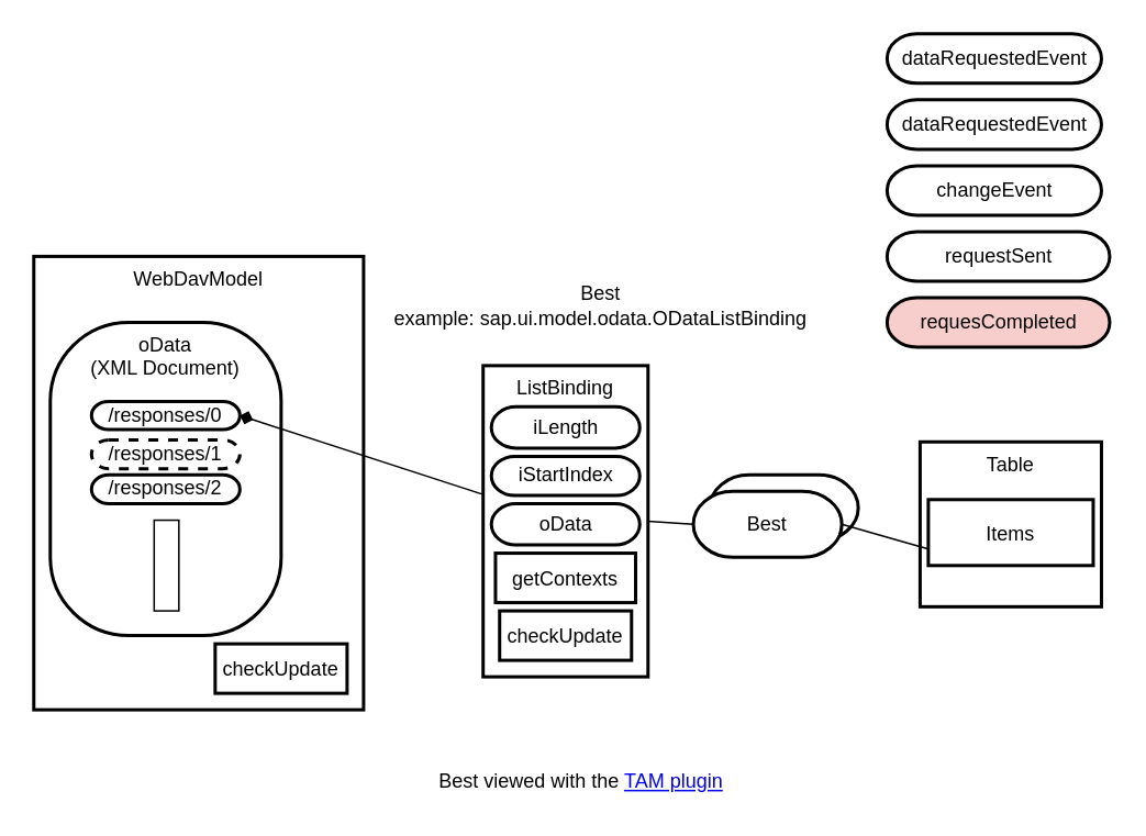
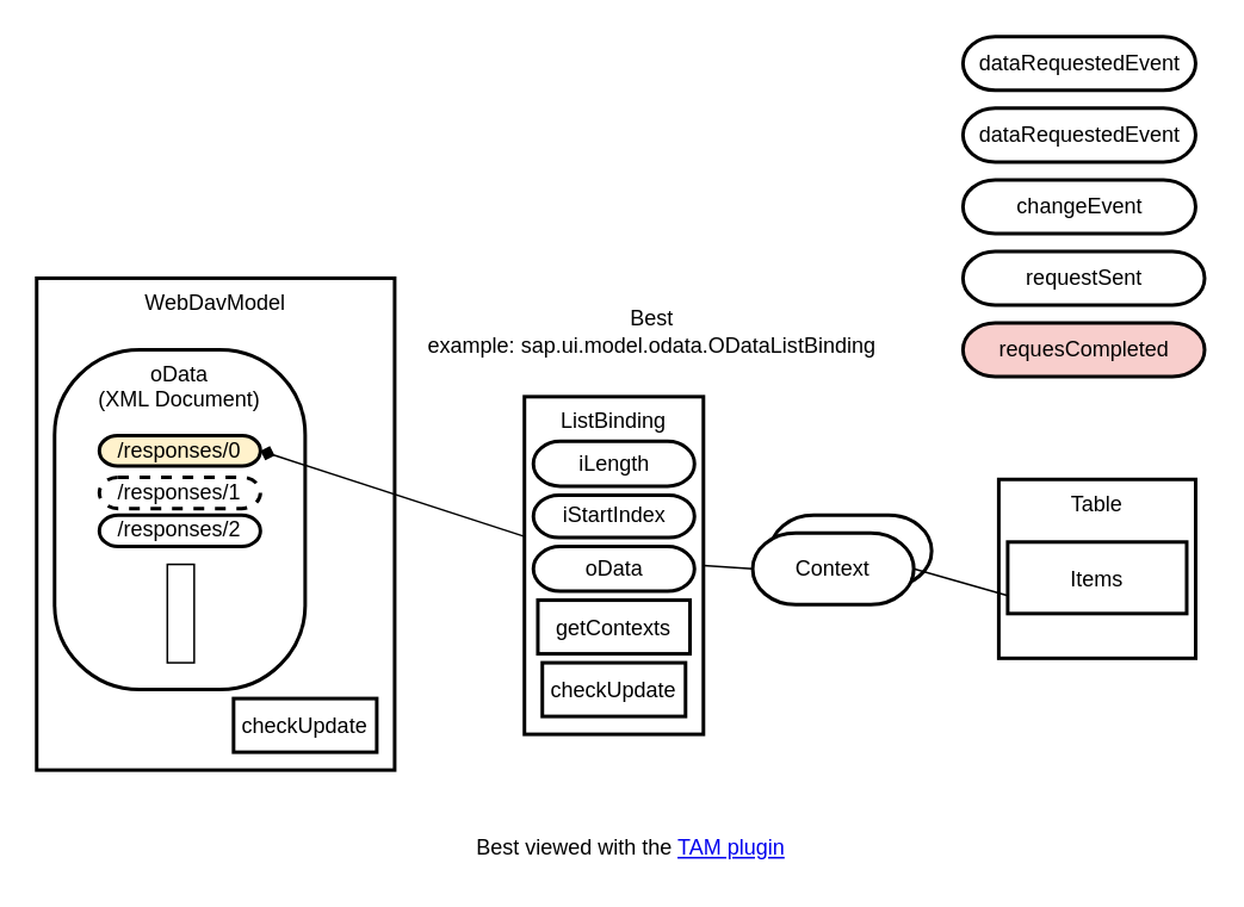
  <mxCell id="0" />
  <mxCell id="1" parent="0" />
  <mxCell id="2" value="WebDavModel" style="shape=agent;offsetSize=8;strokeWidth=2;verticalAlign=top;" vertex="1" parent="1"><mxGeometry x="20" y="155" width="200" height="275" as="geometry" /></mxCell>
  <mxCell id="3" value="Best viewed with the &lt;a href=&quot;https://github.com/ariel-bentu/tam-drawio&quot;&gt;TAM plugin&lt;/a&gt;" style="text;html=1;shape=tamPluginMissing;" vertex="1" connectable="0" parent="1"><mxGeometry x="263.75" y="460" width="200" height="25" as="geometry" /></mxCell>
  <mxCell id="4" value="oData&lt;div&gt;(XML Document)&lt;/div&gt;" style="rounded=1;whiteSpace=wrap;html=1;arcSize=34;strokeWidth=2;verticalAlign=top;" vertex="1" parent="1"><mxGeometry x="30" y="195" width="140" height="190" as="geometry" /></mxCell>
  <mxCell id="5" value="Table" style="shape=agent;offsetSize=8;strokeWidth=2;verticalAlign=top;" vertex="1" parent="1"><mxGeometry x="557.5" y="267.5" width="110" height="100" as="geometry" /></mxCell>
  <mxCell id="6" value="Items" style="shape=agent;offsetSize=8;strokeWidth=2;multiple=true;" vertex="1" parent="1"><mxGeometry x="562.5" y="302.5" width="100" height="40" as="geometry" /></mxCell>
  <mxCell id="7" style="edgeStyle=none;html=1;entryX=1;entryY=0.5;entryDx=0;entryDy=0;endArrow=diamond;" edge="1" parent="1" source="8" target="14"><mxGeometry relative="1" as="geometry" /></mxCell>
  <mxCell id="8" value="ListBinding" style="shape=agent;offsetSize=8;strokeWidth=2;verticalAlign=top;" vertex="1" parent="1"><mxGeometry x="292.5" y="221.25" width="100" height="188.75" as="geometry" /></mxCell>
  <mxCell id="9" value="" style="rounded=1;whiteSpace=wrap;html=1;arcSize=60;strokeWidth=2;" vertex="1" parent="1"><mxGeometry x="430" y="287.5" width="90" height="40" as="geometry" /></mxCell>
- <mxCell id="10" value="Best" style="rounded=1;whiteSpace=wrap;html=1;arcSize=60;strokeWidth=2;" vertex="1" parent="1"><mxGeometry x="420" y="297.5" width="90" height="40" as="geometry" /></mxCell>
+ <mxCell id="10" value="Context" style="rounded=1;whiteSpace=wrap;html=1;arcSize=60;strokeWidth=2;" vertex="1" parent="1"><mxGeometry x="420" y="297.5" width="90" height="40" as="geometry" /></mxCell>
  <mxCell id="11" value="" style="shape=updateedge;endArrow=none;exitX=1;exitY=0.5;exitDx=0;exitDy=0;entryX=0;entryY=0.5;entryDx=0;entryDy=0;" edge="1" parent="1" source="8" target="10"><mxGeometry width="80" height="30" relative="1" as="geometry"><mxPoint x="420" y="345" as="sourcePoint" /><mxPoint x="500" y="345" as="targetPoint" /></mxGeometry></mxCell>
  <mxCell id="12" value="" style="shape=updateedge;endArrow=none;exitX=1;exitY=0.5;exitDx=0;exitDy=0;entryX=0;entryY=0.75;entryDx=0;entryDy=0;" edge="1" parent="1" source="10" target="6"><mxGeometry width="80" height="30" relative="1" as="geometry"><mxPoint x="530" y="325" as="sourcePoint" /><mxPoint x="610" y="325" as="targetPoint" /></mxGeometry></mxCell>
  <mxCell id="13" value="iLength" style="rounded=1;whiteSpace=wrap;html=1;arcSize=60;strokeWidth=2;" vertex="1" parent="1"><mxGeometry x="297.5" y="246.25" width="90" height="25" as="geometry" /></mxCell>
- <mxCell id="14" value="/responses/0" style="rounded=1;whiteSpace=wrap;html=1;arcSize=60;strokeWidth=2;" vertex="1" parent="1"><mxGeometry x="55" y="243" width="90" height="17" as="geometry" /></mxCell>
+ <mxCell id="14" value="/responses/0" style="rounded=1;whiteSpace=wrap;html=1;arcSize=60;strokeWidth=2;fillColor=#fff2cc;" vertex="1" parent="1"><mxGeometry x="55" y="243" width="90" height="17" as="geometry" /></mxCell>
  <mxCell id="15" value="/responses/1" style="rounded=1;whiteSpace=wrap;html=1;arcSize=60;strokeWidth=2;dashed=1;" vertex="1" parent="1"><mxGeometry x="55" y="266.25" width="90" height="17.5" as="geometry" /></mxCell>
  <mxCell id="16" value="/responses/2" style="rounded=1;whiteSpace=wrap;html=1;arcSize=60;strokeWidth=2;" vertex="1" parent="1"><mxGeometry x="55" y="287.5" width="90" height="17.5" as="geometry" /></mxCell>
  <mxCell id="17" value="" style="shape=dot3;vertical=true;connectable=0;aspect=fixed;" vertex="1" parent="1"><mxGeometry x="93" y="315" width="15" height="55" as="geometry" /></mxCell>
  <mxCell id="18" value="iStartIndex" style="rounded=1;whiteSpace=wrap;html=1;arcSize=60;strokeWidth=2;" vertex="1" parent="1"><mxGeometry x="297.5" y="276.25" width="90" height="23.75" as="geometry" /></mxCell>
  <mxCell id="19" value="Best example:&amp;nbsp;sap.ui.model.odata.ODataListBinding" style="text;html=1;align=center;verticalAlign=middle;whiteSpace=wrap;rounded=0;" vertex="1" parent="1"><mxGeometry x="233.75" y="170" width="260" height="30" as="geometry" /></mxCell>
  <mxCell id="20" value="getContexts" style="shape=agent;offsetSize=8;strokeWidth=2;" vertex="1" parent="1"><mxGeometry x="300" y="335" width="85" height="30" as="geometry" /></mxCell>
  <mxCell id="21" value="oData" style="rounded=1;whiteSpace=wrap;html=1;arcSize=60;strokeWidth=2;" vertex="1" parent="1"><mxGeometry x="297.5" y="305" width="90" height="25" as="geometry" /></mxCell>
  <mxCell id="22" value="dataRequestedEvent" style="rounded=1;whiteSpace=wrap;html=1;arcSize=60;strokeWidth=2;" vertex="1" parent="1"><mxGeometry x="537.5" y="20" width="130" height="30" as="geometry" /></mxCell>
  <mxCell id="23" value="dataRequestedEvent" style="rounded=1;whiteSpace=wrap;html=1;arcSize=60;strokeWidth=2;" vertex="1" parent="1"><mxGeometry x="537.5" y="60" width="130" height="30" as="geometry" /></mxCell>
  <mxCell id="24" value="changeEvent" style="rounded=1;whiteSpace=wrap;html=1;arcSize=60;strokeWidth=2;" vertex="1" parent="1"><mxGeometry x="537.5" y="100" width="130" height="30" as="geometry" /></mxCell>
  <mxCell id="25" value="requestSent" style="rounded=1;whiteSpace=wrap;html=1;arcSize=60;strokeWidth=2;" vertex="1" parent="1"><mxGeometry x="537.5" y="140" width="135" height="30" as="geometry" /></mxCell>
  <mxCell id="26" value="requesCompleted" style="rounded=1;whiteSpace=wrap;html=1;arcSize=60;strokeWidth=2;fillColor=#f8cecc;" vertex="1" parent="1"><mxGeometry x="537.5" y="180" width="135" height="30" as="geometry" /></mxCell>
  <mxCell id="27" value="checkUpdate" style="shape=agent;offsetSize=8;strokeWidth=2;" vertex="1" parent="1"><mxGeometry x="130" y="390" width="80" height="30" as="geometry" /></mxCell>
  <mxCell id="28" value="checkUpdate" style="shape=agent;offsetSize=8;strokeWidth=2;" vertex="1" parent="1"><mxGeometry x="302.5" y="370" width="80" height="30" as="geometry" /></mxCell>
